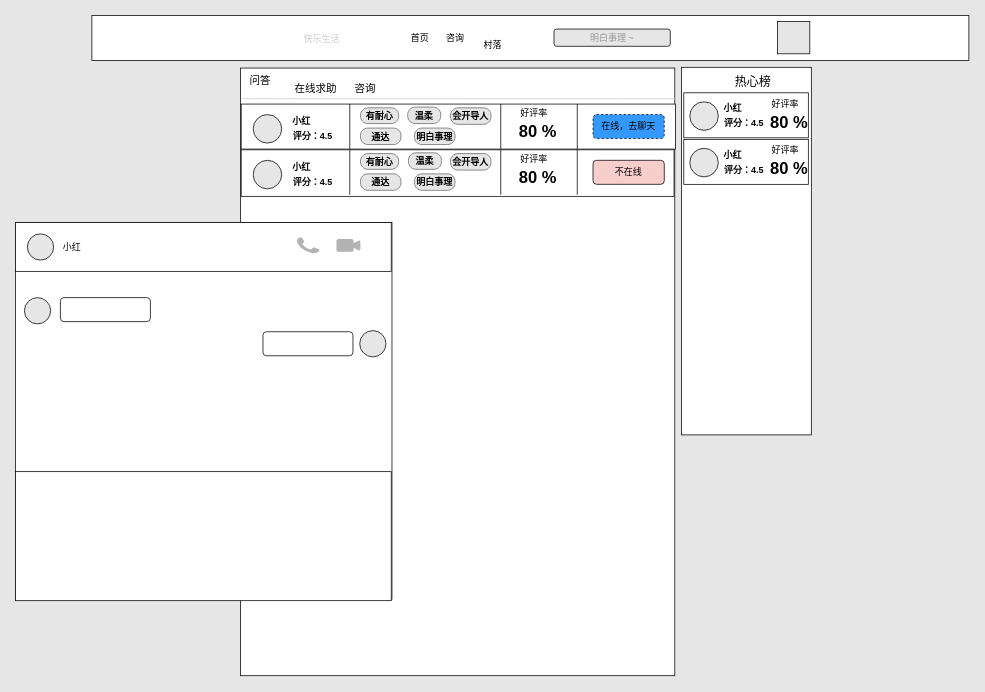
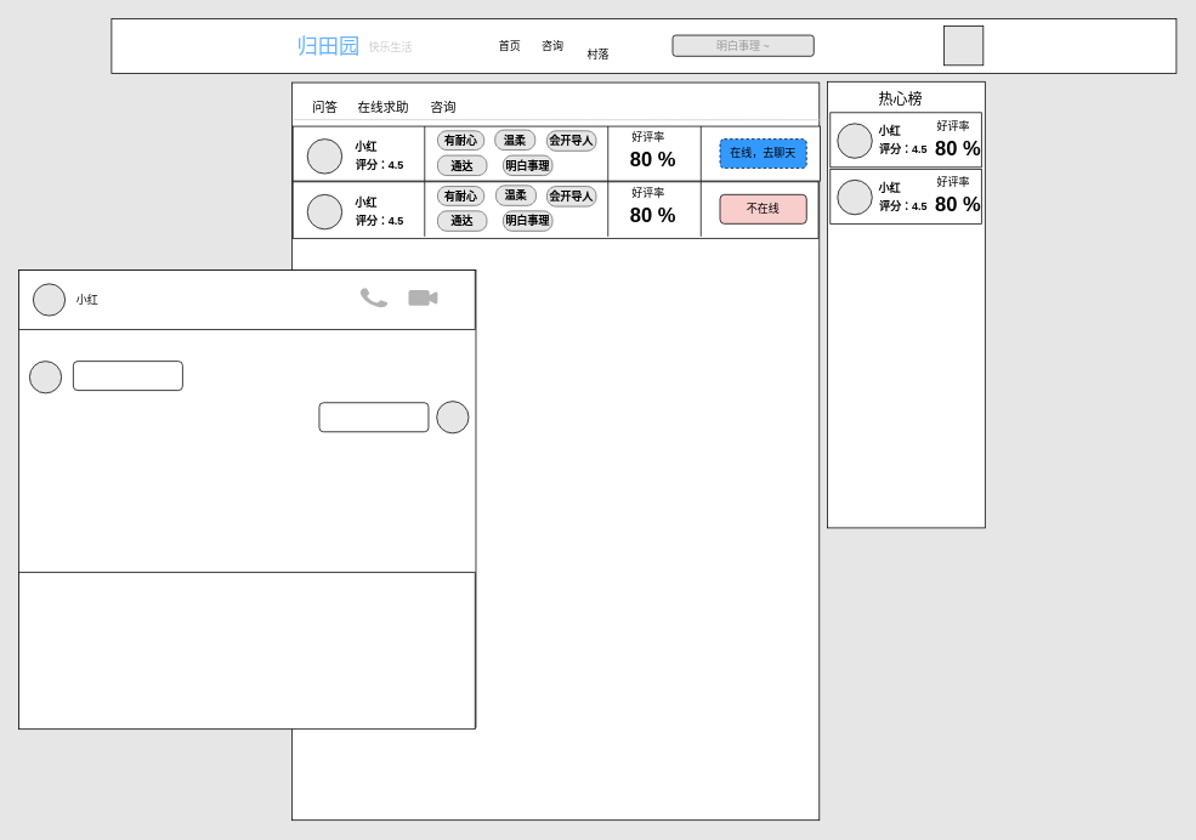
  <mxCell id="0" />
  <mxCell id="1" parent="0" />
  <mxCell id="2" value="" style="rounded=0;whiteSpace=wrap;html=1;fillColor=#FFFFFF;" vertex="1" parent="1"><mxGeometry x="320" y="90" width="579" height="810" as="geometry" /></mxCell>
  <mxCell id="3" value="" style="rounded=0;whiteSpace=wrap;html=1;fillColor=#FFFFFF;" vertex="1" parent="1"><mxGeometry x="321" y="199" width="577" height="62" as="geometry" /></mxCell>
  <mxCell id="4" value="" style="rounded=0;whiteSpace=wrap;html=1;" vertex="1" parent="1"><mxGeometry width="1169" height="60" as="geometry" x="122" y="20" /></mxCell>
+ <mxCell id="5" value="&lt;font style=&quot;font-size: 23px&quot; color=&quot;#66b2ff&quot;&gt;归田园&lt;/font&gt;" style="text;html=1;resizable=0;autosize=1;align=center;verticalAlign=middle;points=[];fillColor=none;strokeColor=none;rounded=0;" vertex="1" parent="1"><mxGeometry x="320" y="39" width="79" height="22" as="geometry" /></mxCell>
  <mxCell id="6" value="&lt;font color=&quot;#cccccc&quot;&gt;快乐生活&lt;/font&gt;" style="text;html=1;resizable=0;autosize=1;align=center;verticalAlign=middle;points=[];fillColor=none;strokeColor=none;rounded=0;" vertex="1" parent="1"><mxGeometry x="399" y="43" width="58" height="18" as="geometry" /></mxCell>
  <mxCell id="7" value="首页" style="text;html=1;resizable=0;autosize=1;align=center;verticalAlign=middle;points=[];fillColor=none;strokeColor=none;rounded=0;" vertex="1" parent="1"><mxGeometry x="542" y="41" width="34" height="18" as="geometry" /></mxCell>
  <mxCell id="8" value="咨询" style="text;html=1;resizable=0;autosize=1;align=center;verticalAlign=middle;points=[];fillColor=none;strokeColor=none;rounded=0;" vertex="1" parent="1"><mxGeometry x="589" y="41" width="34" height="18" as="geometry" /></mxCell>
  <mxCell id="9" value="村落" style="text;html=1;resizable=0;autosize=1;align=center;verticalAlign=middle;points=[];fillColor=none;strokeColor=none;rounded=0;" vertex="1" parent="1"><mxGeometry x="639" y="51" width="34" height="18" as="geometry" /></mxCell>
  <mxCell id="10" value="&lt;font color=&quot;#999999&quot;&gt;明白事理 ~&lt;/font&gt;" style="rounded=1;whiteSpace=wrap;html=1;fillColor=#E6E6E6;" vertex="1" parent="1"><mxGeometry x="738" y="38" width="155" height="23" as="geometry" /></mxCell>
  <mxCell id="11" value="" style="whiteSpace=wrap;html=1;aspect=fixed;fillColor=#E6E6E6;" vertex="1" parent="1"><mxGeometry x="1036" y="28" width="43" height="43" as="geometry" /></mxCell>
  <mxCell id="12" value="" style="rounded=0;whiteSpace=wrap;html=1;fillColor=#FFFFFF;" vertex="1" parent="1"><mxGeometry x="908" y="89" width="173" height="490" as="geometry" /></mxCell>
- <mxCell id="13" value="&lt;font style=&quot;font-size: 14px&quot;&gt;问答&lt;/font&gt;" style="text;html=1;resizable=0;autosize=1;align=center;verticalAlign=middle;points=[];fillColor=none;strokeColor=none;rounded=0;" vertex="1" parent="1"><mxGeometry x="327" y="97" width="38" height="19" as="geometry" /></mxCell>
+ <mxCell id="13" value="&lt;font style=&quot;font-size: 14px&quot;&gt;问答&lt;/font&gt;" style="text;html=1;resizable=0;autosize=1;align=center;verticalAlign=middle;points=[];fillColor=none;strokeColor=none;rounded=0;" vertex="1" parent="1"><mxGeometry x="337" y="107" width="38" height="19" as="geometry" /></mxCell>
  <mxCell id="14" value="&lt;font style=&quot;font-size: 14px&quot;&gt;在线求助&lt;/font&gt;" style="text;html=1;resizable=0;autosize=1;align=center;verticalAlign=middle;points=[];fillColor=none;strokeColor=none;rounded=0;" vertex="1" parent="1"><mxGeometry x="387" y="107" width="66" height="19" as="geometry" /></mxCell>
  <mxCell id="15" value="&lt;span style=&quot;font-size: 14px&quot;&gt;咨询&lt;/span&gt;" style="text;html=1;resizable=0;autosize=1;align=center;verticalAlign=middle;points=[];fillColor=none;strokeColor=none;rounded=0;" vertex="1" parent="1"><mxGeometry x="467" y="107" width="38" height="19" as="geometry" /></mxCell>
  <mxCell id="16" value="" style="endArrow=none;html=1;exitX=0.003;exitY=0.054;exitDx=0;exitDy=0;exitPerimeter=0;strokeColor=#CCCCCC;" edge="1" parent="1"><mxGeometry width="50" height="50" relative="1" as="geometry"><mxPoint x="321.737" y="130.74" as="sourcePoint" /><mxPoint x="900" y="131" as="targetPoint" /></mxGeometry></mxCell>
- <mxCell id="17" value="&lt;font style=&quot;font-size: 16px&quot;&gt;热心榜&lt;/font&gt;" style="text;html=1;resizable=0;autosize=1;align=center;verticalAlign=middle;points=[];fillColor=none;strokeColor=none;rounded=0;" vertex="1" parent="1"><mxGeometry x="974" y="98" width="58" height="19" as="geometry" /></mxCell>
+ <mxCell id="17" value="&lt;font style=&quot;font-size: 16px&quot;&gt;热心榜&lt;/font&gt;" style="text;html=1;resizable=0;autosize=1;align=center;verticalAlign=middle;points=[];fillColor=none;strokeColor=none;rounded=0;" vertex="1" parent="1"><mxGeometry x="959" y="98" width="58" height="19" as="geometry" /></mxCell>
  <mxCell id="18" value="" style="rounded=0;whiteSpace=wrap;html=1;fillColor=#FFFFFF;" vertex="1" parent="1"><mxGeometry x="321" y="138" width="579" height="60" as="geometry" /></mxCell>
  <mxCell id="19" value="" style="ellipse;whiteSpace=wrap;html=1;aspect=fixed;fillColor=#E6E6E6;" vertex="1" parent="1"><mxGeometry x="337" y="152" width="38" height="38" as="geometry" /></mxCell>
  <mxCell id="20" value="&lt;b&gt;小红&lt;/b&gt;" style="text;html=1;resizable=0;autosize=1;align=center;verticalAlign=middle;points=[];fillColor=none;strokeColor=none;rounded=0;" vertex="1" parent="1"><mxGeometry x="384" y="152" width="34" height="18" as="geometry" /></mxCell>
  <mxCell id="21" value="&lt;b&gt;评分：4.5&lt;/b&gt;" style="text;html=1;resizable=0;autosize=1;align=center;verticalAlign=middle;points=[];fillColor=none;strokeColor=none;rounded=0;" vertex="1" parent="1"><mxGeometry x="384" y="172" width="63" height="18" as="geometry" /></mxCell>
  <mxCell id="22" value="" style="endArrow=none;html=1;rounded=1;entryX=0.25;entryY=0;entryDx=0;entryDy=0;exitX=0.25;exitY=1;exitDx=0;exitDy=0;" edge="1" parent="1" source="18" target="18"><mxGeometry width="50" height="50" relative="1" as="geometry"><mxPoint x="451" y="198" as="sourcePoint" /><mxPoint x="501" y="148" as="targetPoint" /></mxGeometry></mxCell>
  <mxCell id="23" value="&lt;span style=&quot;font-size: 12px&quot;&gt;&lt;font color=&quot;#000000&quot;&gt;有耐心&lt;/font&gt;&lt;/span&gt;" style="strokeWidth=1;shadow=0;dashed=0;align=center;html=1;shape=mxgraph.mockup.buttons.button;strokeColor=#666666;fontColor=#ffffff;mainText=;buttonStyle=round;fontSize=17;fontStyle=1;whiteSpace=wrap;fillColor=#E6E6E6;" vertex="1" parent="1"><mxGeometry x="480" y="143" width="51" height="21" as="geometry" /></mxCell>
  <mxCell id="24" value="&lt;span style=&quot;font-size: 12px&quot;&gt;&lt;font color=&quot;#000000&quot;&gt;温柔&lt;/font&gt;&lt;/span&gt;" style="strokeWidth=1;shadow=0;dashed=0;align=center;html=1;shape=mxgraph.mockup.buttons.button;strokeColor=#666666;fontColor=#ffffff;mainText=;buttonStyle=round;fontSize=17;fontStyle=1;whiteSpace=wrap;fillColor=#E6E6E6;" vertex="1" parent="1"><mxGeometry x="543" y="142" width="44" height="22" as="geometry" /></mxCell>
  <mxCell id="25" value="&lt;span style=&quot;font-size: 12px&quot;&gt;&lt;font color=&quot;#000000&quot;&gt;会开导人&lt;/font&gt;&lt;/span&gt;" style="strokeWidth=1;shadow=0;dashed=0;align=center;html=1;shape=mxgraph.mockup.buttons.button;strokeColor=#666666;fontColor=#ffffff;mainText=;buttonStyle=round;fontSize=17;fontStyle=1;whiteSpace=wrap;fillColor=#E6E6E6;" vertex="1" parent="1"><mxGeometry x="600" y="143" width="54" height="22" as="geometry" /></mxCell>
  <mxCell id="26" value="&lt;font color=&quot;#000000&quot;&gt;&lt;span style=&quot;font-size: 12px&quot;&gt;通达&lt;/span&gt;&lt;/font&gt;" style="strokeWidth=1;shadow=0;dashed=0;align=center;html=1;shape=mxgraph.mockup.buttons.button;strokeColor=#666666;fontColor=#ffffff;mainText=;buttonStyle=round;fontSize=17;fontStyle=1;whiteSpace=wrap;fillColor=#E6E6E6;" vertex="1" parent="1"><mxGeometry x="480" y="170" width="54" height="22" as="geometry" /></mxCell>
  <mxCell id="27" value="&lt;font color=&quot;#000000&quot;&gt;&lt;span style=&quot;font-size: 12px&quot;&gt;明白事理&lt;/span&gt;&lt;/font&gt;" style="strokeWidth=1;shadow=0;dashed=0;align=center;html=1;shape=mxgraph.mockup.buttons.button;strokeColor=#666666;fontColor=#ffffff;mainText=;buttonStyle=round;fontSize=17;fontStyle=1;whiteSpace=wrap;fillColor=#E6E6E6;" vertex="1" parent="1"><mxGeometry x="552" y="170" width="54" height="22" as="geometry" /></mxCell>
  <mxCell id="28" value="" style="endArrow=none;html=1;rounded=1;entryX=0.25;entryY=0;entryDx=0;entryDy=0;exitX=0.25;exitY=1;exitDx=0;exitDy=0;" edge="1" parent="1"><mxGeometry width="50" height="50" relative="1" as="geometry"><mxPoint x="667" y="198" as="sourcePoint" /><mxPoint x="667" y="138" as="targetPoint" /></mxGeometry></mxCell>
  <mxCell id="29" value="好评率" style="text;html=1;resizable=0;autosize=1;align=center;verticalAlign=middle;points=[];fillColor=none;strokeColor=none;rounded=0;" vertex="1" parent="1"><mxGeometry x="688" y="142" width="46" height="18" as="geometry" /></mxCell>
  <mxCell id="30" value="&lt;b&gt;&lt;font style=&quot;font-size: 22px&quot;&gt;80 %&lt;/font&gt;&lt;/b&gt;" style="text;html=1;resizable=0;autosize=1;align=center;verticalAlign=middle;points=[];fillColor=none;strokeColor=none;rounded=0;" vertex="1" parent="1"><mxGeometry x="686" y="165" width="60" height="21" as="geometry" /></mxCell>
  <mxCell id="31" value="" style="endArrow=none;html=1;rounded=1;entryX=0.25;entryY=0;entryDx=0;entryDy=0;exitX=0.25;exitY=1;exitDx=0;exitDy=0;" edge="1" parent="1"><mxGeometry width="50" height="50" relative="1" as="geometry"><mxPoint x="769" y="198" as="sourcePoint" /><mxPoint x="769" y="138" as="targetPoint" /></mxGeometry></mxCell>
  <mxCell id="32" value="在线，去聊天" style="rounded=1;whiteSpace=wrap;html=1;fillColor=#3399FF;dashed=1;" vertex="1" parent="1"><mxGeometry x="790" y="152" width="95" height="32" as="geometry" /></mxCell>
  <mxCell id="33" value="" style="ellipse;whiteSpace=wrap;html=1;aspect=fixed;fillColor=#E6E6E6;" vertex="1" parent="1"><mxGeometry x="337" y="213" width="38" height="38" as="geometry" /></mxCell>
  <mxCell id="34" value="&lt;b&gt;小红&lt;/b&gt;" style="text;html=1;resizable=0;autosize=1;align=center;verticalAlign=middle;points=[];fillColor=none;strokeColor=none;rounded=0;" vertex="1" parent="1"><mxGeometry x="384" y="213" width="34" height="18" as="geometry" /></mxCell>
  <mxCell id="35" value="&lt;b&gt;评分：4.5&lt;/b&gt;" style="text;html=1;resizable=0;autosize=1;align=center;verticalAlign=middle;points=[];fillColor=none;strokeColor=none;rounded=0;" vertex="1" parent="1"><mxGeometry x="384" y="233" width="63" height="18" as="geometry" /></mxCell>
  <mxCell id="36" value="" style="endArrow=none;html=1;rounded=1;entryX=0.25;entryY=0;entryDx=0;entryDy=0;exitX=0.25;exitY=1;exitDx=0;exitDy=0;" edge="1" parent="1"><mxGeometry width="50" height="50" relative="1" as="geometry"><mxPoint x="465.75" y="259" as="sourcePoint" /><mxPoint x="465.75" y="199" as="targetPoint" /></mxGeometry></mxCell>
  <mxCell id="37" value="&lt;span style=&quot;font-size: 12px&quot;&gt;&lt;font color=&quot;#000000&quot;&gt;有耐心&lt;/font&gt;&lt;/span&gt;" style="strokeWidth=1;shadow=0;dashed=0;align=center;html=1;shape=mxgraph.mockup.buttons.button;strokeColor=#666666;fontColor=#ffffff;mainText=;buttonStyle=round;fontSize=17;fontStyle=1;whiteSpace=wrap;fillColor=#E6E6E6;" vertex="1" parent="1"><mxGeometry x="480" y="204" width="51" height="21" as="geometry" /></mxCell>
  <mxCell id="38" value="&lt;span style=&quot;font-size: 12px&quot;&gt;&lt;font color=&quot;#000000&quot;&gt;温柔&lt;/font&gt;&lt;/span&gt;" style="strokeWidth=1;shadow=0;dashed=0;align=center;html=1;shape=mxgraph.mockup.buttons.button;strokeColor=#666666;fontColor=#ffffff;mainText=;buttonStyle=round;fontSize=17;fontStyle=1;whiteSpace=wrap;fillColor=#E6E6E6;" vertex="1" parent="1"><mxGeometry x="544" y="203" width="44" height="22" as="geometry" /></mxCell>
  <mxCell id="39" value="&lt;span style=&quot;font-size: 12px&quot;&gt;&lt;font color=&quot;#000000&quot;&gt;会开导人&lt;/font&gt;&lt;/span&gt;" style="strokeWidth=1;shadow=0;dashed=0;align=center;html=1;shape=mxgraph.mockup.buttons.button;strokeColor=#666666;fontColor=#ffffff;mainText=;buttonStyle=round;fontSize=17;fontStyle=1;whiteSpace=wrap;fillColor=#E6E6E6;" vertex="1" parent="1"><mxGeometry x="600" y="204" width="54" height="22" as="geometry" /></mxCell>
  <mxCell id="40" value="&lt;font color=&quot;#000000&quot;&gt;&lt;span style=&quot;font-size: 12px&quot;&gt;通达&lt;/span&gt;&lt;/font&gt;" style="strokeWidth=1;shadow=0;dashed=0;align=center;html=1;shape=mxgraph.mockup.buttons.button;strokeColor=#666666;fontColor=#ffffff;mainText=;buttonStyle=round;fontSize=17;fontStyle=1;whiteSpace=wrap;fillColor=#E6E6E6;" vertex="1" parent="1"><mxGeometry x="480" y="231" width="54" height="22" as="geometry" /></mxCell>
  <mxCell id="41" value="&lt;font color=&quot;#000000&quot;&gt;&lt;span style=&quot;font-size: 12px&quot;&gt;明白事理&lt;/span&gt;&lt;/font&gt;" style="strokeWidth=1;shadow=0;dashed=0;align=center;html=1;shape=mxgraph.mockup.buttons.button;strokeColor=#666666;fontColor=#ffffff;mainText=;buttonStyle=round;fontSize=17;fontStyle=1;whiteSpace=wrap;fillColor=#E6E6E6;" vertex="1" parent="1"><mxGeometry x="552" y="231" width="54" height="22" as="geometry" /></mxCell>
  <mxCell id="42" value="" style="endArrow=none;html=1;rounded=1;entryX=0.25;entryY=0;entryDx=0;entryDy=0;exitX=0.25;exitY=1;exitDx=0;exitDy=0;" edge="1" parent="1"><mxGeometry width="50" height="50" relative="1" as="geometry"><mxPoint x="667" y="259" as="sourcePoint" /><mxPoint x="667" y="199" as="targetPoint" /></mxGeometry></mxCell>
  <mxCell id="43" value="好评率" style="text;html=1;resizable=0;autosize=1;align=center;verticalAlign=middle;points=[];fillColor=none;strokeColor=none;rounded=0;" vertex="1" parent="1"><mxGeometry x="688" y="203" width="46" height="18" as="geometry" /></mxCell>
  <mxCell id="44" value="&lt;b&gt;&lt;font style=&quot;font-size: 22px&quot;&gt;80 %&lt;/font&gt;&lt;/b&gt;" style="text;html=1;resizable=0;autosize=1;align=center;verticalAlign=middle;points=[];fillColor=none;strokeColor=none;rounded=0;" vertex="1" parent="1"><mxGeometry x="686" y="226" width="60" height="21" as="geometry" /></mxCell>
  <mxCell id="45" value="" style="endArrow=none;html=1;rounded=1;entryX=0.25;entryY=0;entryDx=0;entryDy=0;exitX=0.25;exitY=1;exitDx=0;exitDy=0;" edge="1" parent="1"><mxGeometry width="50" height="50" relative="1" as="geometry"><mxPoint x="769" y="259" as="sourcePoint" /><mxPoint x="769" y="199" as="targetPoint" /></mxGeometry></mxCell>
  <mxCell id="46" value="不在线" style="rounded=1;whiteSpace=wrap;html=1;fillColor=#f8cecc;" vertex="1" parent="1"><mxGeometry x="790" y="213" width="95" height="32" as="geometry" /></mxCell>
  <mxCell id="47" value="" style="rounded=0;whiteSpace=wrap;html=1;fillColor=#FFFFFF;" vertex="1" parent="1"><mxGeometry x="911" y="123" width="166" height="60" as="geometry" /></mxCell>
  <mxCell id="48" value="" style="ellipse;whiteSpace=wrap;html=1;aspect=fixed;fillColor=#E6E6E6;" vertex="1" parent="1"><mxGeometry x="919" y="135" width="38" height="38" as="geometry" /></mxCell>
  <mxCell id="49" value="&lt;b&gt;小红&lt;/b&gt;" style="text;html=1;resizable=0;autosize=1;align=center;verticalAlign=middle;points=[];fillColor=none;strokeColor=none;rounded=0;" vertex="1" parent="1"><mxGeometry x="959" y="135" width="34" height="18" as="geometry" /></mxCell>
  <mxCell id="50" value="&lt;b&gt;评分：4.5&lt;/b&gt;" style="text;html=1;resizable=0;autosize=1;align=center;verticalAlign=middle;points=[];fillColor=none;strokeColor=none;rounded=0;" vertex="1" parent="1"><mxGeometry x="959" y="155" width="63" height="18" as="geometry" /></mxCell>
  <mxCell id="51" value="好评率" style="text;html=1;resizable=0;autosize=1;align=center;verticalAlign=middle;points=[];fillColor=none;strokeColor=none;rounded=0;" vertex="1" parent="1"><mxGeometry x="1023" y="129" width="46" height="18" as="geometry" /></mxCell>
  <mxCell id="52" value="&lt;b&gt;&lt;font style=&quot;font-size: 22px&quot;&gt;80 %&lt;/font&gt;&lt;/b&gt;" style="text;html=1;resizable=0;autosize=1;align=center;verticalAlign=middle;points=[];fillColor=none;strokeColor=none;rounded=0;" vertex="1" parent="1"><mxGeometry x="1021" y="152" width="60" height="21" as="geometry" /></mxCell>
  <mxCell id="53" value="" style="rounded=0;whiteSpace=wrap;html=1;fillColor=#FFFFFF;" vertex="1" parent="1"><mxGeometry x="911" y="185" width="166" height="60" as="geometry" /></mxCell>
  <mxCell id="54" value="" style="ellipse;whiteSpace=wrap;html=1;aspect=fixed;fillColor=#E6E6E6;" vertex="1" parent="1"><mxGeometry x="919" y="197" width="38" height="38" as="geometry" /></mxCell>
  <mxCell id="55" value="&lt;b&gt;小红&lt;/b&gt;" style="text;html=1;resizable=0;autosize=1;align=center;verticalAlign=middle;points=[];fillColor=none;strokeColor=none;rounded=0;" vertex="1" parent="1"><mxGeometry x="959" y="197" width="34" height="18" as="geometry" /></mxCell>
  <mxCell id="56" value="&lt;b&gt;评分：4.5&lt;/b&gt;" style="text;html=1;resizable=0;autosize=1;align=center;verticalAlign=middle;points=[];fillColor=none;strokeColor=none;rounded=0;" vertex="1" parent="1"><mxGeometry x="959" y="217" width="63" height="18" as="geometry" /></mxCell>
  <mxCell id="57" value="好评率" style="text;html=1;resizable=0;autosize=1;align=center;verticalAlign=middle;points=[];fillColor=none;strokeColor=none;rounded=0;" vertex="1" parent="1"><mxGeometry x="1023" y="191" width="46" height="18" as="geometry" /></mxCell>
  <mxCell id="58" value="&lt;b&gt;&lt;font style=&quot;font-size: 22px&quot;&gt;80 %&lt;/font&gt;&lt;/b&gt;" style="text;html=1;resizable=0;autosize=1;align=center;verticalAlign=middle;points=[];fillColor=none;strokeColor=none;rounded=0;" vertex="1" parent="1"><mxGeometry x="1021" y="214" width="60" height="21" as="geometry" /></mxCell>
  <mxCell id="59" value="" style="whiteSpace=wrap;html=1;aspect=fixed;fillColor=#FFFFFF;" vertex="1" parent="1"><mxGeometry x="20" y="296" width="502" height="502" as="geometry" /></mxCell>
  <mxCell id="60" value="" style="rounded=0;whiteSpace=wrap;html=1;fillColor=#FFFFFF;" vertex="1" parent="1"><mxGeometry x="20" y="296" width="501" height="65" as="geometry" /></mxCell>
  <mxCell id="61" value="" style="ellipse;whiteSpace=wrap;html=1;aspect=fixed;fillColor=#E6E6E6;" vertex="1" parent="1"><mxGeometry x="36" y="311" width="35" height="35" as="geometry" /></mxCell>
  <mxCell id="62" value="小红" style="text;html=1;resizable=0;autosize=1;align=center;verticalAlign=middle;points=[];fillColor=none;strokeColor=none;rounded=0;" vertex="1" parent="1"><mxGeometry x="78" y="319.5" width="34" height="18" as="geometry" /></mxCell>
  <mxCell id="63" value="" style="dashed=0;outlineConnect=0;html=1;align=center;labelPosition=center;verticalLabelPosition=bottom;verticalAlign=top;shape=mxgraph.weblogos.phone;strokeColor=none;fillColor=#B3B3B3;" vertex="1" parent="1"><mxGeometry x="395" y="316" width="30" height="21" as="geometry" /></mxCell>
  <mxCell id="64" value="" style="html=1;verticalLabelPosition=bottom;align=center;labelBackgroundColor=#ffffff;verticalAlign=top;strokeWidth=2;shadow=0;dashed=0;shape=mxgraph.ios7.icons.video_conversation;fillColor=#B3B3B3;strokeColor=#B3B3B3;" vertex="1" parent="1"><mxGeometry x="449" y="319" width="30" height="15" as="geometry" /></mxCell>
  <mxCell id="65" value="" style="rounded=0;whiteSpace=wrap;html=1;fillColor=#FFFFFF;" vertex="1" parent="1"><mxGeometry x="20" y="628" width="501" height="172" as="geometry" /></mxCell>
  <mxCell id="66" value="" style="ellipse;whiteSpace=wrap;html=1;aspect=fixed;fillColor=#E6E6E6;" vertex="1" parent="1"><mxGeometry x="32" y="396" width="35" height="35" as="geometry" /></mxCell>
  <mxCell id="67" value="" style="rounded=1;whiteSpace=wrap;html=1;strokeColor=#000000;fillColor=#FFFFFF;" vertex="1" parent="1"><mxGeometry x="80" y="396" width="120" height="32" as="geometry" /></mxCell>
  <mxCell id="68" value="" style="ellipse;whiteSpace=wrap;html=1;aspect=fixed;fillColor=#E6E6E6;" vertex="1" parent="1"><mxGeometry x="479" y="440" width="35" height="35" as="geometry" /></mxCell>
  <mxCell id="69" value="" style="rounded=1;whiteSpace=wrap;html=1;strokeColor=#000000;fillColor=#FFFFFF;" vertex="1" parent="1"><mxGeometry x="350" y="441.5" width="120" height="32" as="geometry" /></mxCell>
